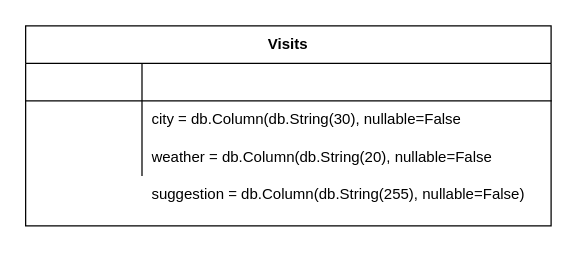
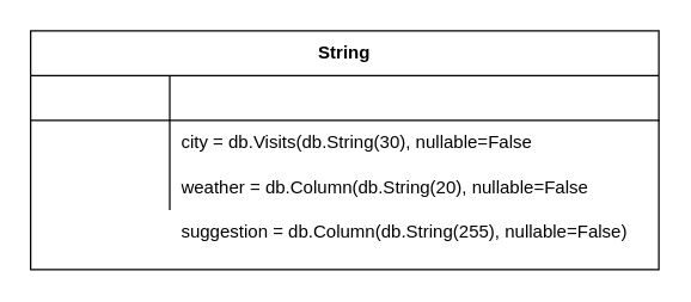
  <mxCell id="0" />
  <mxCell id="1" parent="0" />
- <mxCell id="2" value="Visits" style="shape=table;html=1;whiteSpace=wrap;startSize=30;container=1;collapsible=0;childLayout=tableLayout;fixedRows=1;rowLines=0;fontStyle=1;align=center;" vertex="1" parent="1"><mxGeometry x="20" y="20" width="420" height="160" as="geometry" /></mxCell>
+ <mxCell id="2" value="String" style="shape=table;html=1;whiteSpace=wrap;startSize=30;container=1;collapsible=0;childLayout=tableLayout;fixedRows=1;rowLines=0;fontStyle=1;align=center;" vertex="1" parent="1"><mxGeometry x="20" y="20" width="420" height="160" as="geometry" /></mxCell>
  <mxCell id="3" value="" style="shape=partialRectangle;html=1;whiteSpace=wrap;collapsible=0;dropTarget=0;pointerEvents=0;fillColor=none;top=0;left=0;bottom=1;right=0;points=[[0,0.5],[1,0.5]];portConstraint=eastwest;" vertex="1" parent="2"><mxGeometry y="30" width="420" height="30" as="geometry" /></mxCell>
  <mxCell id="4" value="" style="shape=partialRectangle;html=1;whiteSpace=wrap;collapsible=0;dropTarget=0;pointerEvents=0;fillColor=none;top=0;left=0;bottom=0;right=0;points=[[0,0.5],[1,0.5]];portConstraint=eastwest;" vertex="1" parent="2"><mxGeometry y="60" width="420" height="30" as="geometry" /></mxCell>
  <mxCell id="5" value="" style="shape=partialRectangle;html=1;whiteSpace=wrap;connectable=0;fillColor=none;top=0;left=0;bottom=0;right=0;overflow=hidden;" vertex="1" parent="4"><mxGeometry width="93" height="30" as="geometry" /></mxCell>
- <mxCell id="6" value="city = db.Column(db.String(30), nullable=False" style="shape=partialRectangle;html=1;whiteSpace=wrap;connectable=0;fillColor=none;top=0;left=0;bottom=0;right=0;align=left;spacingLeft=6;overflow=hidden;" vertex="1" parent="4"><mxGeometry x="93" width="327" height="30" as="geometry" /></mxCell>
+ <mxCell id="6" value="city = db.Visits(db.String(30), nullable=False" style="shape=partialRectangle;html=1;whiteSpace=wrap;connectable=0;fillColor=none;top=0;left=0;bottom=0;right=0;align=left;spacingLeft=6;overflow=hidden;" vertex="1" parent="4"><mxGeometry x="93" width="327" height="30" as="geometry" /></mxCell>
  <mxCell id="7" value="" style="shape=partialRectangle;html=1;whiteSpace=wrap;collapsible=0;dropTarget=0;pointerEvents=0;fillColor=none;top=0;left=0;bottom=0;right=0;points=[[0,0.5],[1,0.5]];portConstraint=eastwest;" vertex="1" parent="2"><mxGeometry y="90" width="420" height="30" as="geometry" /></mxCell>
  <mxCell id="8" value="" style="shape=partialRectangle;html=1;whiteSpace=wrap;connectable=0;fillColor=none;top=0;left=0;bottom=0;right=0;overflow=hidden;" vertex="1" parent="7"><mxGeometry width="93" height="30" as="geometry" /></mxCell>
  <mxCell id="9" value="weather = db.Column(db.String(20), nullable=False" style="shape=partialRectangle;html=1;whiteSpace=wrap;connectable=0;fillColor=none;top=0;left=0;bottom=0;right=0;align=left;spacingLeft=6;overflow=hidden;" vertex="1" parent="7"><mxGeometry x="93" width="327" height="30" as="geometry" /></mxCell>
  <mxCell id="10" style="shape=partialRectangle;html=1;whiteSpace=wrap;collapsible=0;dropTarget=0;pointerEvents=0;fillColor=none;top=0;left=0;bottom=0;right=0;points=[[0,0.5],[1,0.5]];portConstraint=eastwest;" vertex="1" parent="2"><mxGeometry y="120" width="420" height="30" as="geometry" /></mxCell>
  <mxCell id="11" style="shape=partialRectangle;html=1;whiteSpace=wrap;connectable=0;fillColor=none;top=0;left=0;bottom=0;right=0;overflow=hidden;" vertex="1" parent="10"><mxGeometry width="93" height="30" as="geometry" /></mxCell>
  <mxCell id="12" value="suggestion = db.Column(db.String(255), nullable=False)" style="shape=partialRectangle;html=1;whiteSpace=wrap;connectable=0;fillColor=none;top=0;left=0;bottom=0;right=0;align=left;spacingLeft=6;overflow=hidden;" vertex="1" parent="10"><mxGeometry x="93" width="327" height="30" as="geometry" /></mxCell>
